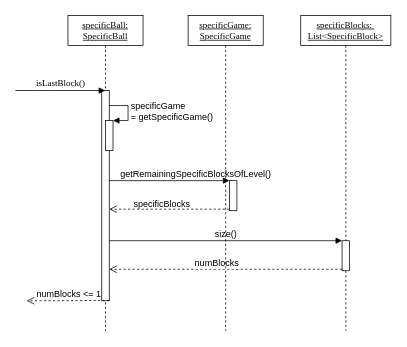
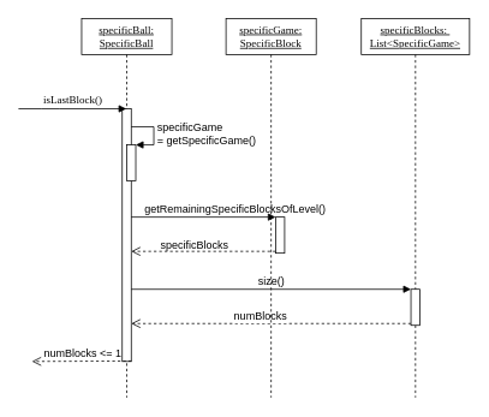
  <mxCell id="0" />
  <mxCell id="1" parent="0" />
- <mxCell id="2" value="&lt;u&gt;specificBlocks:&amp;nbsp;&lt;br&gt;&lt;/u&gt;&lt;u&gt;List&amp;lt;SpecificBlock&amp;gt;&lt;/u&gt;&lt;u&gt;&lt;br&gt;&lt;/u&gt;" style="shape=umlLifeline;perimeter=lifelinePerimeter;whiteSpace=wrap;html=1;container=1;collapsible=0;recursiveResize=0;outlineConnect=0;rounded=0;shadow=0;comic=0;labelBackgroundColor=none;strokeColor=#000000;strokeWidth=1;fillColor=#FFFFFF;fontFamily=Verdana;fontSize=12;fontColor=#000000;align=center;" parent="1" vertex="1"><mxGeometry x="400" y="20" width="120" height="420" as="geometry" /></mxCell>
+ <mxCell id="2" value="&lt;u&gt;specificBlocks:&amp;nbsp;&lt;br&gt;&lt;/u&gt;&lt;u&gt;List&amp;lt;SpecificGame&amp;gt;&lt;/u&gt;&lt;u&gt;&lt;br&gt;&lt;/u&gt;" style="shape=umlLifeline;perimeter=lifelinePerimeter;whiteSpace=wrap;html=1;container=1;collapsible=0;recursiveResize=0;outlineConnect=0;rounded=0;shadow=0;comic=0;labelBackgroundColor=none;strokeColor=#000000;strokeWidth=1;fillColor=#FFFFFF;fontFamily=Verdana;fontSize=12;fontColor=#000000;align=center;" parent="1" vertex="1"><mxGeometry x="400" y="20" width="120" height="420" as="geometry" /></mxCell>
  <mxCell id="3" value="" style="html=1;points=[];perimeter=orthogonalPerimeter;" parent="2" vertex="1"><mxGeometry x="55" y="300" width="10" height="40" as="geometry" /></mxCell>
  <mxCell id="4" value="&lt;u&gt;specificBall: SpecificBall&lt;/u&gt;" style="shape=umlLifeline;perimeter=lifelinePerimeter;whiteSpace=wrap;html=1;container=1;collapsible=0;recursiveResize=0;outlineConnect=0;rounded=0;shadow=0;comic=0;labelBackgroundColor=none;strokeColor=#000000;strokeWidth=1;fillColor=#FFFFFF;fontFamily=Verdana;fontSize=12;fontColor=#000000;align=center;" parent="1" vertex="1"><mxGeometry x="90" y="20" width="100" height="420" as="geometry" /></mxCell>
  <mxCell id="5" value="" style="html=1;points=[];perimeter=orthogonalPerimeter;rounded=0;shadow=0;comic=0;labelBackgroundColor=none;strokeColor=#000000;strokeWidth=1;fillColor=#FFFFFF;fontFamily=Verdana;fontSize=12;fontColor=#000000;align=center;" parent="4" vertex="1"><mxGeometry x="45" y="100" width="10" height="280" as="geometry" /></mxCell>
  <mxCell id="6" value="" style="html=1;points=[];perimeter=orthogonalPerimeter;" parent="4" vertex="1"><mxGeometry x="50" y="140" width="10" height="40" as="geometry" /></mxCell>
  <mxCell id="7" value="&lt;font style=&quot;font-size: 12px&quot;&gt;specificGame&lt;br&gt;= getSpecificGame()&lt;/font&gt;" style="edgeStyle=orthogonalEdgeStyle;html=1;align=left;spacingLeft=2;endArrow=block;rounded=0;entryX=1;entryY=0;" parent="4" target="6" edge="1"><mxGeometry relative="1" as="geometry"><mxPoint x="55" y="120" as="sourcePoint" /><Array as="points"><mxPoint x="80" y="120" /></Array></mxGeometry></mxCell>
  <mxCell id="8" value="" style="html=1;verticalAlign=bottom;endArrow=open;dashed=1;endSize=8;labelBackgroundColor=none;fontFamily=Verdana;fontSize=12;edgeStyle=elbowEdgeStyle;elbow=vertical;" parent="1" edge="1"><mxGeometry relative="1" as="geometry"><mxPoint x="35" y="400" as="targetPoint" /><Array as="points" /><mxPoint x="145" y="399.5" as="sourcePoint" /></mxGeometry></mxCell>
  <mxCell id="9" value="numBlocks &amp;lt;= 1" style="text;html=1;resizable=0;points=[];align=center;verticalAlign=middle;labelBackgroundColor=none;" parent="8" vertex="1" connectable="0"><mxGeometry x="0.068" y="-5" relative="1" as="geometry"><mxPoint x="3.5" y="-5" as="offset" /></mxGeometry></mxCell>
  <mxCell id="10" value="isLastBlock()" style="html=1;verticalAlign=bottom;endArrow=block;labelBackgroundColor=none;fontFamily=Verdana;fontSize=12;edgeStyle=elbowEdgeStyle;elbow=vertical;" parent="1" target="4" edge="1"><mxGeometry relative="1" as="geometry"><mxPoint x="20" y="120" as="sourcePoint" /><mxPoint x="130" y="120" as="targetPoint" /></mxGeometry></mxCell>
  <mxCell id="11" value="&lt;font style=&quot;font-size: 12px&quot;&gt;size()&lt;/font&gt;" style="html=1;verticalAlign=bottom;endArrow=block;entryX=0;entryY=0;" parent="1" target="3" edge="1"><mxGeometry relative="1" as="geometry"><mxPoint x="145" y="320" as="sourcePoint" /></mxGeometry></mxCell>
  <mxCell id="12" value="" style="html=1;verticalAlign=bottom;endArrow=open;dashed=1;endSize=8;exitX=0;exitY=0.95;" parent="1" source="3" edge="1"><mxGeometry relative="1" as="geometry"><mxPoint x="145" y="358" as="targetPoint" /></mxGeometry></mxCell>
  <mxCell id="13" value="&lt;font style=&quot;font-size: 12px&quot;&gt;numBlocks&lt;/font&gt;" style="text;html=1;resizable=0;points=[];align=center;verticalAlign=middle;labelBackgroundColor=#ffffff;" parent="12" vertex="1" connectable="0"><mxGeometry x="0.087" y="-9" relative="1" as="geometry"><mxPoint as="offset" /></mxGeometry></mxCell>
- <mxCell id="14" value="&lt;u&gt;specificGame: SpecificGame&lt;/u&gt;" style="shape=umlLifeline;perimeter=lifelinePerimeter;whiteSpace=wrap;html=1;container=1;collapsible=0;recursiveResize=0;outlineConnect=0;rounded=0;shadow=0;comic=0;labelBackgroundColor=none;strokeColor=#000000;strokeWidth=1;fillColor=#FFFFFF;fontFamily=Verdana;fontSize=12;fontColor=#000000;align=center;" parent="1" vertex="1"><mxGeometry x="250" y="20" width="100" height="420" as="geometry" /></mxCell>
+ <mxCell id="14" value="&lt;u&gt;specificGame: SpecificBlock&lt;/u&gt;" style="shape=umlLifeline;perimeter=lifelinePerimeter;whiteSpace=wrap;html=1;container=1;collapsible=0;recursiveResize=0;outlineConnect=0;rounded=0;shadow=0;comic=0;labelBackgroundColor=none;strokeColor=#000000;strokeWidth=1;fillColor=#FFFFFF;fontFamily=Verdana;fontSize=12;fontColor=#000000;align=center;" parent="1" vertex="1"><mxGeometry x="250" y="20" width="100" height="420" as="geometry" /></mxCell>
  <mxCell id="15" value="" style="html=1;points=[];perimeter=orthogonalPerimeter;rounded=0;" parent="14" vertex="1"><mxGeometry x="55" y="220" width="10" height="40" as="geometry" /></mxCell>
  <mxCell id="16" value="&lt;font style=&quot;font-size: 12px&quot;&gt;getRemainingSpecificBlocksOfLevel()&lt;/font&gt;" style="html=1;verticalAlign=bottom;endArrow=block;entryX=0;entryY=0;labelBackgroundColor=none;" parent="14" target="15" edge="1"><mxGeometry x="0.438" relative="1" as="geometry"><mxPoint x="-105" y="220" as="sourcePoint" /><mxPoint as="offset" /></mxGeometry></mxCell>
  <mxCell id="17" value="" style="html=1;verticalAlign=bottom;endArrow=open;dashed=1;endSize=8;" parent="1" edge="1"><mxGeometry relative="1" as="geometry"><mxPoint x="145" y="278" as="targetPoint" /><mxPoint x="305" y="278" as="sourcePoint" /></mxGeometry></mxCell>
  <mxCell id="18" value="&lt;font style=&quot;font-size: 12px&quot;&gt;specificBlocks&lt;/font&gt;" style="text;html=1;resizable=0;points=[];align=center;verticalAlign=middle;labelBackgroundColor=none;" vertex="1" connectable="0" parent="17"><mxGeometry x="0.133" y="-6" relative="1" as="geometry"><mxPoint y="-2" as="offset" /></mxGeometry></mxCell>
